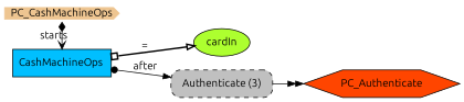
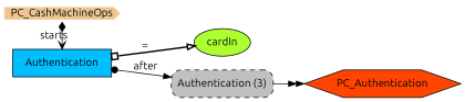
  digraph {
    fontname=Ubuntu
    rankdir=LR
    node [fontname=Ubuntu style=filled]
    edge [dir=both fontname=Ubuntu]
    n1 [color=burlywood2 height=.2 label=PC_CashMachineOps shape=cds width=.2]
-   n2 [fillcolor=deepskyblue label="CashMachineOps " shape=box]
-   n3 [fillcolor=gray label="Authenticate (3)" shape=rectangle style="rounded,filled,dashed"]
+   n2 [fillcolor=deepskyblue label=Authentication shape=box]
+   n3 [fillcolor=gray label="Authentication (3)" shape=rectangle style="rounded,filled,dashed"]
    n4 [fillcolor=greenyellow label=cardIn shape=ellipse]
-   n5 [fillcolor=orangered label=PC_Authenticate shape=hexagon]
+   n5 [fillcolor=orangered label=PC_Authentication shape=hexagon]
    subgraph sub_1 {
      rank=min
      n1
      n2
    }
    subgraph sub_2 {
      rank=same
      n3
      n4
    }
    n1 -> n2 [arrowhead=open arrowtail=diamond label=starts]
    n2 -> n4 [arrowhead=onormal arrowtail=obox label="=" penwidth=2]
    n3 -> n2 [arrowhead=dot label=after]
    n3 -> n5 [arrowhead=normalnormal label=" " dir=""]
  }
